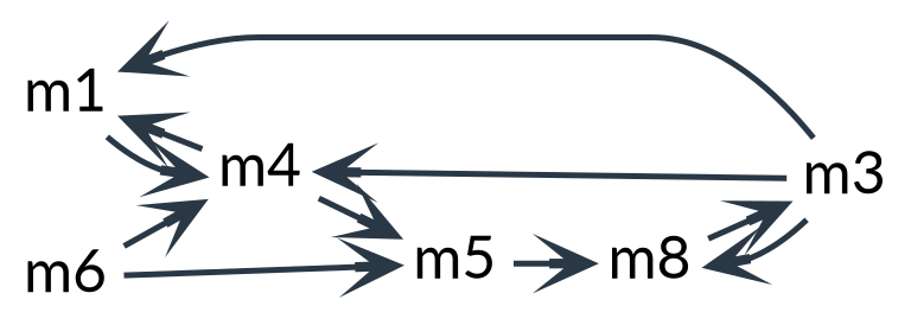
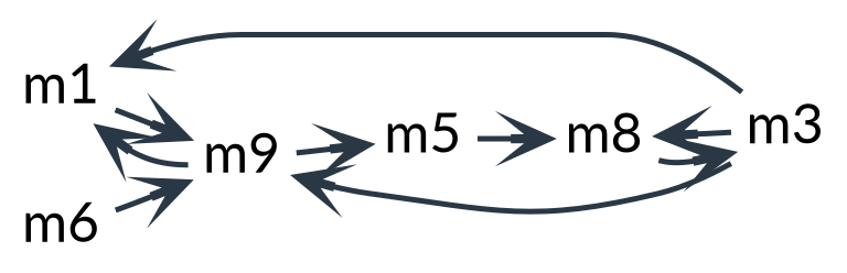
  digraph {
    fontname=Lato
    mindist=2
    rankdir=LR
    node [color=white fontname=Lato fontsize=30 shape=none]
    edge [arrowhead=vee arrowsize=2 color="#2A3845" fontname=Lato penwidth=3]
    m1
-   m4
+   m4 [label=m9]
    m5
    n4 [label=m8]
    m3
    m6
    m1 -> m4 [label=" "]
    m4 -> m1 [label=" "]
    m4 -> m5 [label=" "]
    m5 -> n4 [label=" "]
    n4 -> m3 [label=" "]
    m3 -> m1 [label=" "]
    m3 -> m4 [label=" "]
    m3 -> n4 [label=" "]
    m6 -> m4 [label=" "]
-   m6 -> m5 [label=" "]
  }
